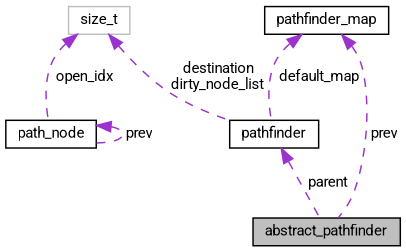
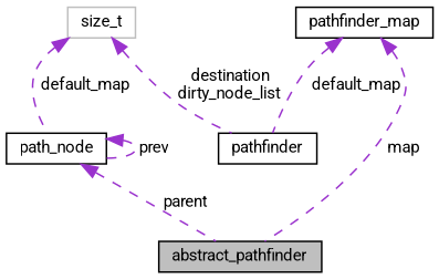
  digraph {
    fontname=Roboto
    node [color=black fillcolor=white fontname=Roboto fontsize=10 shape=record style=filled]
    edge [color=darkorchid3 dir=back fontname=Roboto fontsize=10 labelfontname=Helvetica labelfontsize=10 style=dashed]
    n1 [fillcolor=grey75 fontcolor=black height=0.2 label=abstract_pathfinder width=0.4]
    n2 [height=0.2 label=pathfinder width=0.4]
    n3 [height=0.2 label=path_node width=0.4]
    n4 [color=grey75 height=0.2 label=size_t width=0.4]
    n5 [height=0.2 label=pathfinder_map width=0.4]
-   n2 -> n1 [label=" parent"]
+   n3 -> n1 [label=" parent"]
    n3 -> n3 [label=" prev"]
    n4 -> n2 [label=" destination\ndirty_node_list"]
-   n4 -> n3 [label=" open_idx"]
-   n5 -> n1 [label=" prev"]
+   n4 -> n3 [label=" default_map"]
+   n5 -> n1 [label=" map"]
    n5 -> n2 [label=" default_map"]
  }
